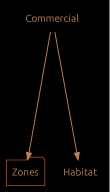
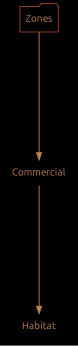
  digraph {
    bgcolor=black
    compound=true
    ranksep=2.5
    root=Zones
    node [color="#d3502dff" fillcolor=gray10 fontcolor="#c08453ff" fontname=Ubuntu shape=none]
    edge [color="#c08453ff" penwidth=1.3]
    Zones [shape=folder]
    Commercial
    Habitat
-   Commercial -> Zones
+   Zones -> Commercial
    Commercial -> Habitat
  }
